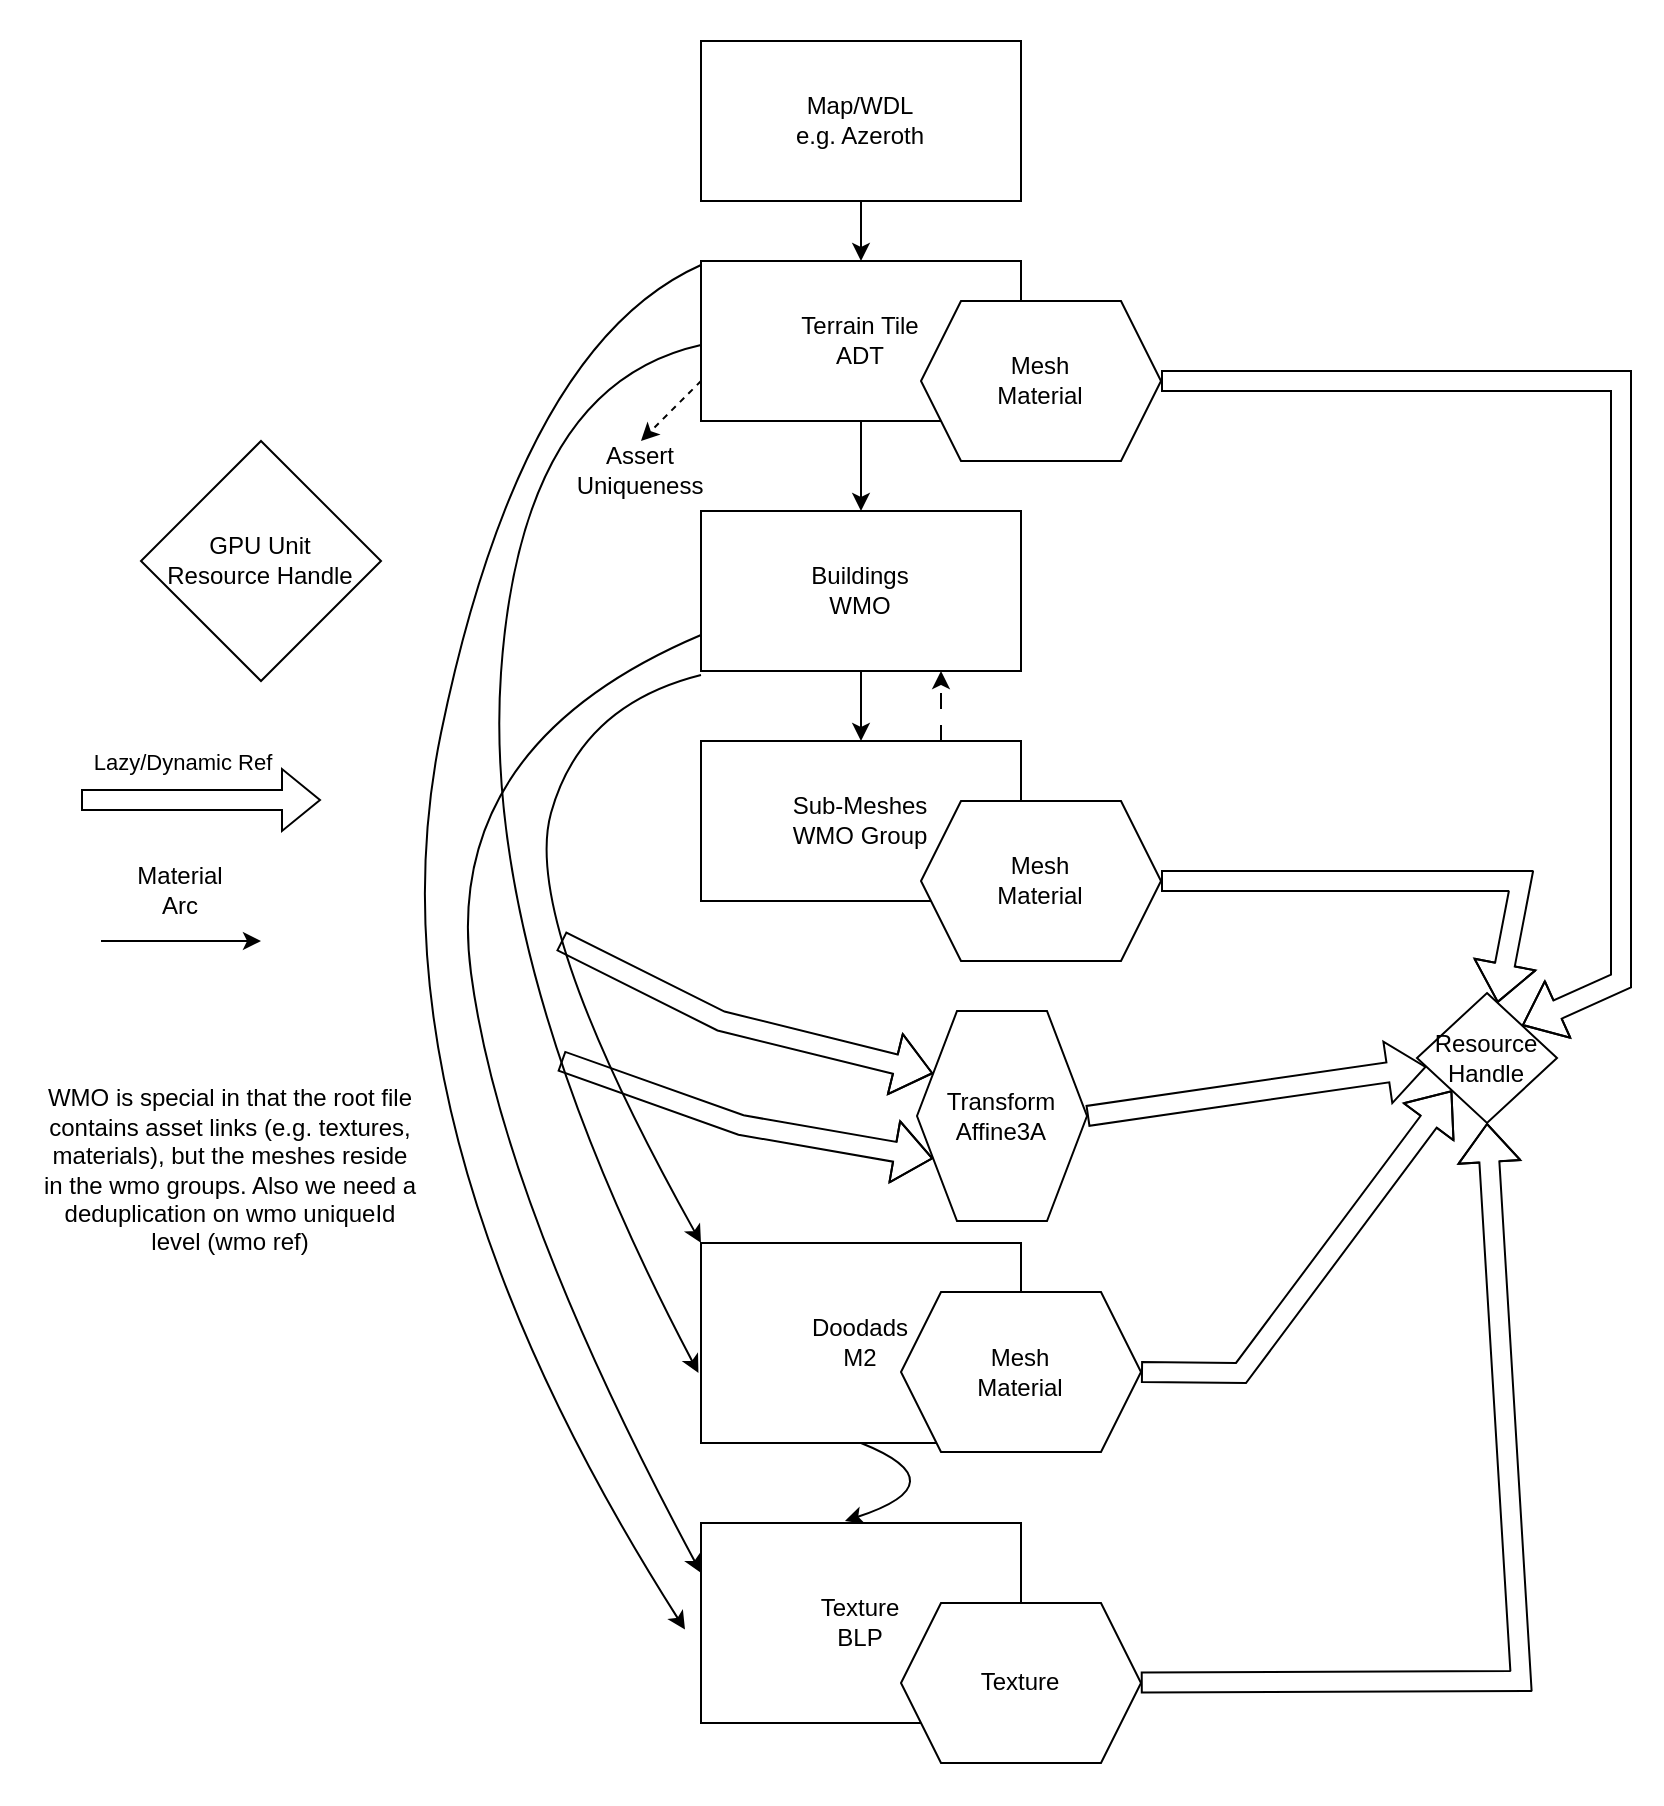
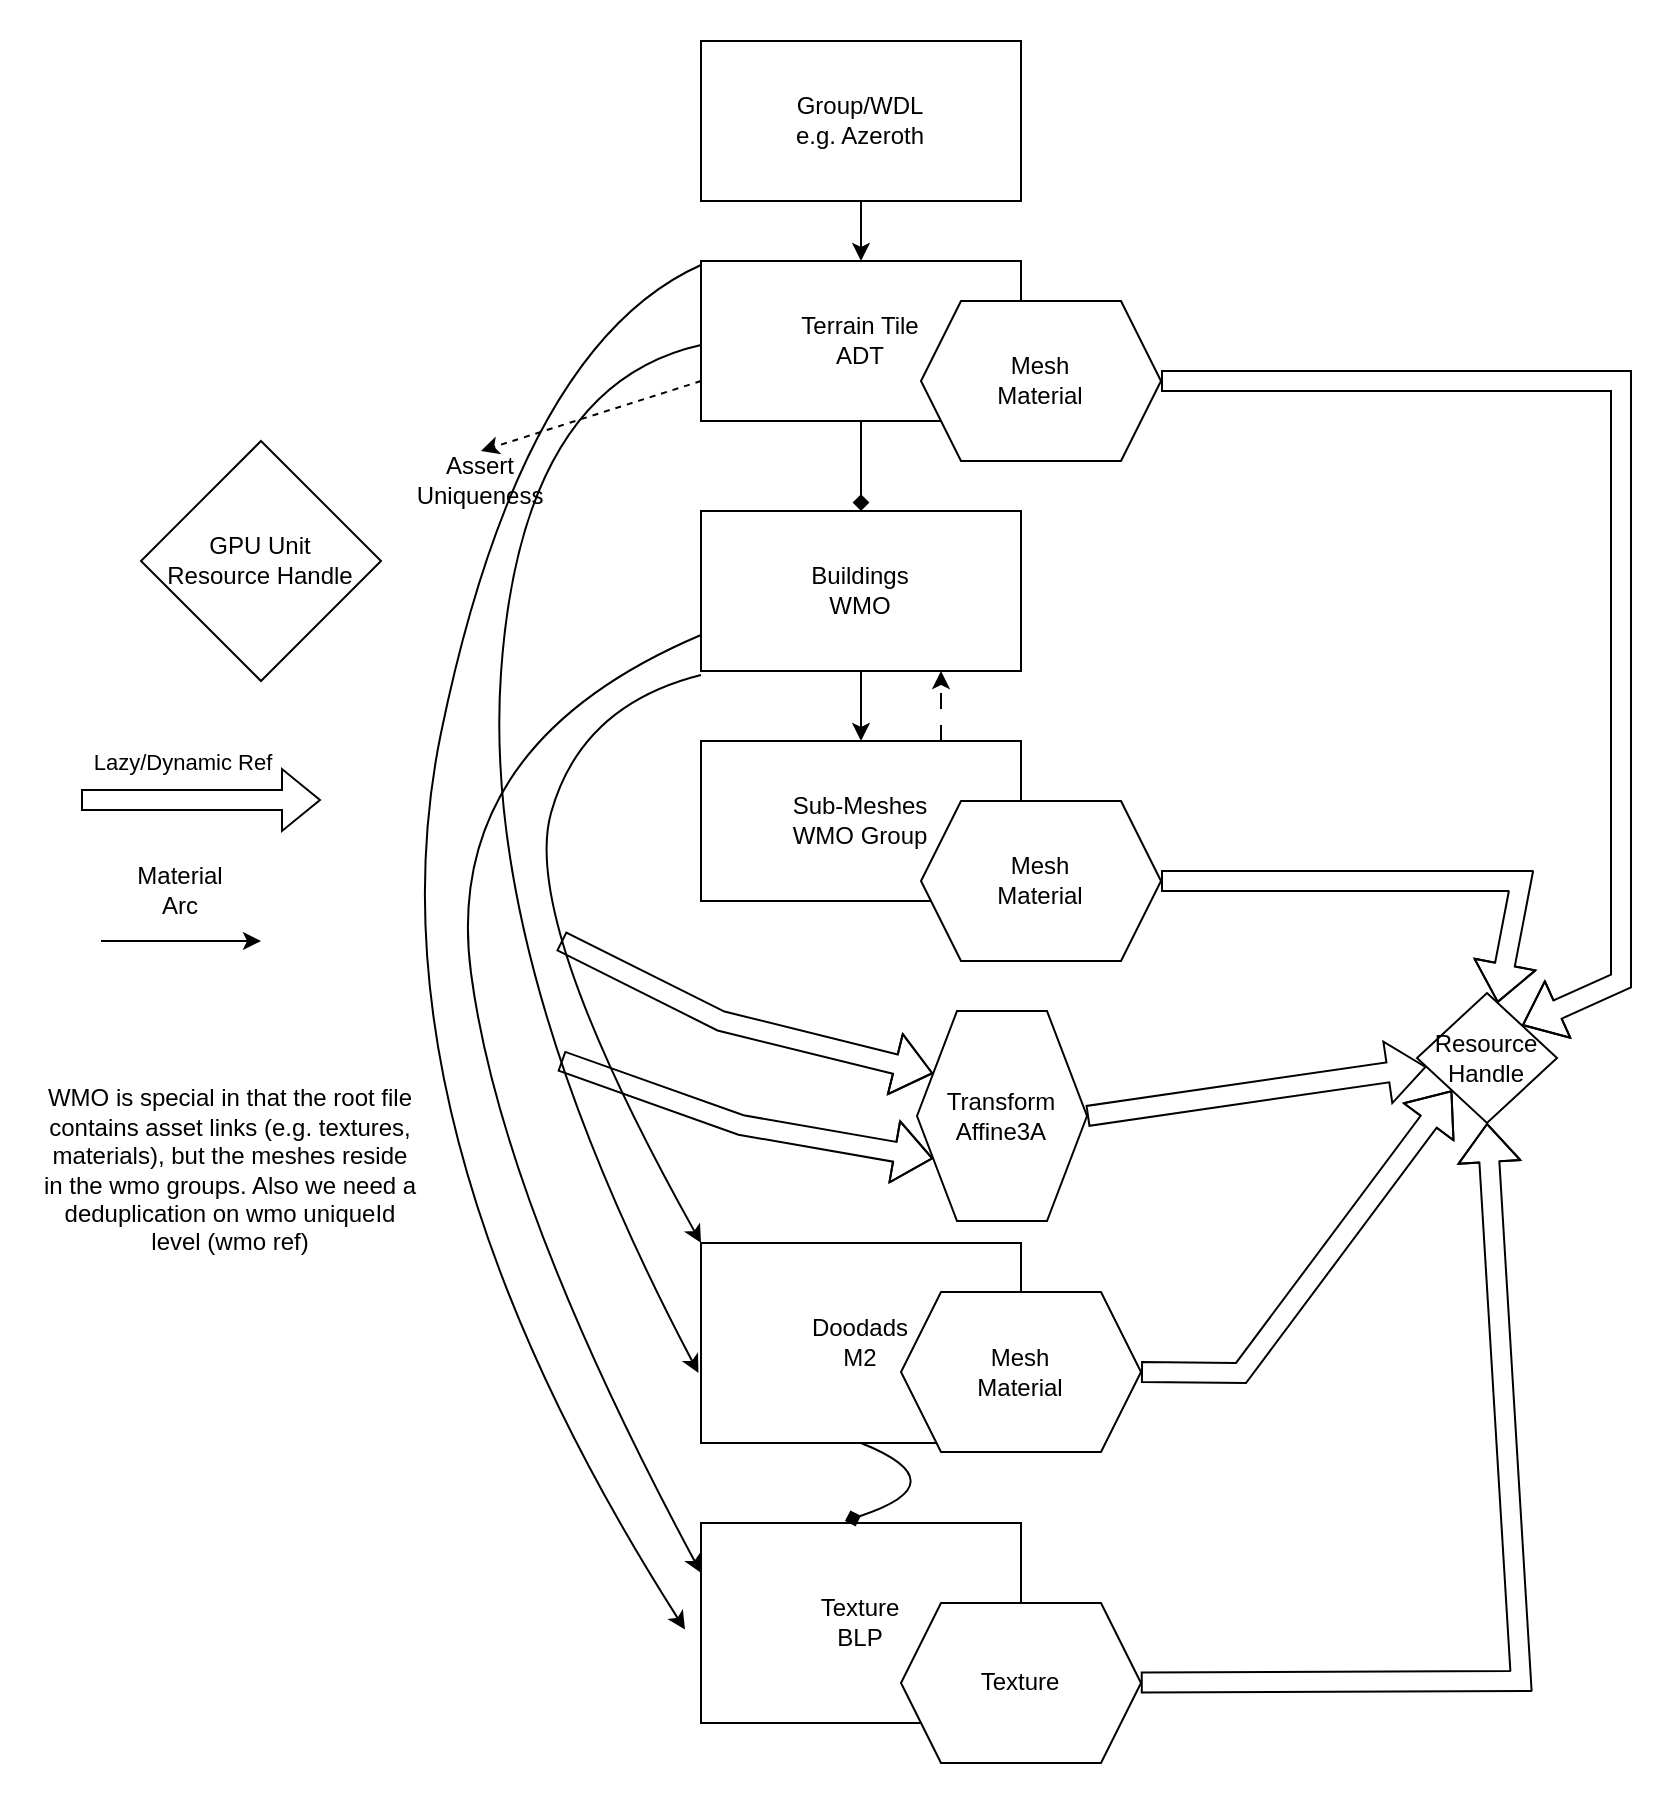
  <mxCell id="0" />
  <mxCell id="1" parent="0" />
- <mxCell id="2" value="&lt;div&gt;Map/WDL&lt;/div&gt;&lt;div&gt;e.g. Azeroth&lt;/div&gt;" style="rounded=0;whiteSpace=wrap;html=1;" parent="1" vertex="1"><mxGeometry x="350" y="20" width="160" height="80" as="geometry" /></mxCell>
+ <mxCell id="2" value="&lt;div&gt;Group/WDL&lt;/div&gt;&lt;div&gt;e.g. Azeroth&lt;/div&gt;" style="rounded=0;whiteSpace=wrap;html=1;" parent="1" vertex="1"><mxGeometry x="350" y="20" width="160" height="80" as="geometry" /></mxCell>
  <mxCell id="3" value="&lt;div&gt;Terrain Tile&lt;br&gt;&lt;/div&gt;&lt;div&gt;ADT&lt;/div&gt;" style="rounded=0;whiteSpace=wrap;html=1;" parent="1" vertex="1"><mxGeometry x="350" y="130" width="160" height="80" as="geometry" /></mxCell>
  <mxCell id="4" value="" style="endArrow=classic;html=1;rounded=0;exitX=0.5;exitY=1;exitDx=0;exitDy=0;entryX=0.5;entryY=0;entryDx=0;entryDy=0;" parent="1" source="2" target="3" edge="1"><mxGeometry width="50" height="50" relative="1" as="geometry"><mxPoint x="400" y="290" as="sourcePoint" /><mxPoint x="450" y="240" as="targetPoint" /></mxGeometry></mxCell>
  <mxCell id="5" value="Buildings&lt;br&gt;WMO" style="rounded=0;whiteSpace=wrap;html=1;" parent="1" vertex="1"><mxGeometry x="350" y="255" width="160" height="80" as="geometry" /></mxCell>
- <mxCell id="6" value="" style="endArrow=classic;html=1;rounded=0;exitX=0.5;exitY=1;exitDx=0;exitDy=0;entryX=0.5;entryY=0;entryDx=0;entryDy=0;" parent="1" source="3" target="5" edge="1"><mxGeometry width="50" height="50" relative="1" as="geometry"><mxPoint x="400" y="290" as="sourcePoint" /><mxPoint x="450" y="240" as="targetPoint" /></mxGeometry></mxCell>
+ <mxCell id="6" value="" style="endArrow=diamond;html=1;rounded=0;exitX=0.5;exitY=1;exitDx=0;exitDy=0;entryX=0.5;entryY=0;entryDx=0;entryDy=0;" parent="1" source="3" target="5" edge="1"><mxGeometry width="50" height="50" relative="1" as="geometry"><mxPoint x="400" y="290" as="sourcePoint" /><mxPoint x="450" y="240" as="targetPoint" /></mxGeometry></mxCell>
  <mxCell id="7" value="&lt;div&gt;Sub-Meshes&lt;/div&gt;&lt;div&gt;WMO Group&lt;/div&gt;" style="rounded=0;whiteSpace=wrap;html=1;" parent="1" vertex="1"><mxGeometry x="350" y="370" width="160" height="80" as="geometry" /></mxCell>
  <mxCell id="8" value="" style="endArrow=classic;html=1;rounded=0;exitX=0.5;exitY=1;exitDx=0;exitDy=0;entryX=0.5;entryY=0;entryDx=0;entryDy=0;" parent="1" source="5" target="7" edge="1"><mxGeometry width="50" height="50" relative="1" as="geometry"><mxPoint x="400" y="290" as="sourcePoint" /><mxPoint x="450" y="240" as="targetPoint" /></mxGeometry></mxCell>
  <mxCell id="9" value="&lt;div&gt;Doodads&lt;/div&gt;&lt;div&gt;M2&lt;br&gt;&lt;/div&gt;" style="rounded=0;whiteSpace=wrap;html=1;" parent="1" vertex="1"><mxGeometry x="350" y="621" width="160" height="100" as="geometry" /></mxCell>
  <mxCell id="10" value="" style="curved=1;endArrow=classic;html=1;rounded=0;exitX=0;exitY=0.5;exitDx=0;exitDy=0;entryX=-0.008;entryY=0.65;entryDx=0;entryDy=0;entryPerimeter=0;" parent="1" target="9" edge="1"><mxGeometry width="50" height="50" relative="1" as="geometry"><mxPoint x="350" y="172" as="sourcePoint" /><mxPoint x="150" y="492" as="targetPoint" /><Array as="points"><mxPoint x="260" y="192" /><mxPoint x="240" y="480" /></Array></mxGeometry></mxCell>
  <mxCell id="11" value="&lt;div&gt;Mesh&lt;/div&gt;&lt;div&gt;Material&lt;/div&gt;" style="shape=hexagon;perimeter=hexagonPerimeter2;whiteSpace=wrap;html=1;fixedSize=1;" parent="1" vertex="1"><mxGeometry x="460" y="400" width="120" height="80" as="geometry" /></mxCell>
  <mxCell id="12" value="" style="shape=flexArrow;endArrow=classic;html=1;rounded=0;exitX=1;exitY=0.5;exitDx=0;exitDy=0;entryX=0;entryY=1;entryDx=0;entryDy=0;" parent="1" source="36" target="25" edge="1"><mxGeometry width="50" height="50" relative="1" as="geometry"><mxPoint x="730" y="711" as="sourcePoint" /><mxPoint x="744.348" y="593.348" as="targetPoint" /><Array as="points"><mxPoint x="620" y="686" /></Array></mxGeometry></mxCell>
  <mxCell id="13" value="" style="curved=1;endArrow=classic;html=1;rounded=0;exitX=0;exitY=1;exitDx=0;exitDy=0;entryX=0;entryY=0;entryDx=0;entryDy=0;" parent="1" target="9" edge="1"><mxGeometry width="50" height="50" relative="1" as="geometry"><mxPoint x="350" y="337" as="sourcePoint" /><mxPoint x="450" y="332" as="targetPoint" /><Array as="points"><mxPoint x="290" y="352" /><mxPoint x="260" y="460" /></Array></mxGeometry></mxCell>
  <mxCell id="14" value="" style="shape=flexArrow;endArrow=classic;html=1;rounded=0;entryX=1;entryY=0;entryDx=0;entryDy=0;exitX=1;exitY=0.5;exitDx=0;exitDy=0;" parent="1" source="37" target="25" edge="1"><mxGeometry width="50" height="50" relative="1" as="geometry"><mxPoint x="710" y="210" as="sourcePoint" /><mxPoint x="450" y="330" as="targetPoint" /><Array as="points"><mxPoint x="810" y="190" /><mxPoint x="810" y="490" /></Array></mxGeometry></mxCell>
  <mxCell id="15" value="" style="curved=1;endArrow=classic;html=1;rounded=0;exitX=0;exitY=0.75;exitDx=0;exitDy=0;entryX=0.5;entryY=0;entryDx=0;entryDy=0;dashed=1;" parent="1" source="3" target="16" edge="1"><mxGeometry width="50" height="50" relative="1" as="geometry"><mxPoint x="350" y="165" as="sourcePoint" /><mxPoint x="348" y="284" as="targetPoint" /><Array as="points" /></mxGeometry></mxCell>
- <mxCell id="16" value="&lt;div&gt;Assert&lt;/div&gt;&lt;div&gt;Uniqueness&lt;br&gt;&lt;/div&gt;" style="text;html=1;strokeColor=none;fillColor=none;align=center;verticalAlign=middle;whiteSpace=wrap;rounded=0;" parent="1" vertex="1"><mxGeometry x="290" y="220" width="60" height="30" as="geometry" /></mxCell>
+ <mxCell id="16" value="&lt;div&gt;Assert&lt;/div&gt;&lt;div&gt;Uniqueness&lt;br&gt;&lt;/div&gt;" style="text;html=1;strokeColor=none;fillColor=none;align=center;verticalAlign=middle;whiteSpace=wrap;rounded=0;" parent="1" vertex="1"><mxGeometry x="210" y="225" width="60" height="30" as="geometry" /></mxCell>
  <mxCell id="17" value="&lt;div&gt;Texture&lt;/div&gt;&lt;div&gt;BLP&lt;/div&gt;" style="rounded=0;whiteSpace=wrap;html=1;" parent="1" vertex="1"><mxGeometry x="350" y="761" width="160" height="100" as="geometry" /></mxCell>
- <mxCell id="18" value="" style="curved=1;endArrow=classic;html=1;rounded=0;exitX=0.5;exitY=1;exitDx=0;exitDy=0;entryX=0.45;entryY=-0.01;entryDx=0;entryDy=0;entryPerimeter=0;" parent="1" source="9" target="17" edge="1"><mxGeometry width="50" height="50" relative="1" as="geometry"><mxPoint x="230" y="771" as="sourcePoint" /><mxPoint x="280" y="721" as="targetPoint" /><Array as="points"><mxPoint x="480" y="741" /></Array></mxGeometry></mxCell>
+ <mxCell id="18" value="" style="curved=1;endArrow=diamond;html=1;rounded=0;exitX=0.5;exitY=1;exitDx=0;exitDy=0;entryX=0.45;entryY=-0.01;entryDx=0;entryDy=0;entryPerimeter=0;" parent="1" source="9" target="17" edge="1"><mxGeometry width="50" height="50" relative="1" as="geometry"><mxPoint x="230" y="771" as="sourcePoint" /><mxPoint x="280" y="721" as="targetPoint" /><Array as="points"><mxPoint x="480" y="741" /></Array></mxGeometry></mxCell>
  <mxCell id="19" value="" style="endArrow=classic;html=1;rounded=0;dashed=1;dashPattern=8 8;exitX=0.75;exitY=0;exitDx=0;exitDy=0;entryX=0.75;entryY=1;entryDx=0;entryDy=0;" parent="1" source="7" target="5" edge="1"><mxGeometry width="50" height="50" relative="1" as="geometry"><mxPoint x="450" y="470" as="sourcePoint" /><mxPoint x="500" y="420" as="targetPoint" /></mxGeometry></mxCell>
  <mxCell id="20" value="" style="curved=1;endArrow=classic;html=1;rounded=0;exitX=0;exitY=0.75;exitDx=0;exitDy=0;entryX=0;entryY=0.25;entryDx=0;entryDy=0;" parent="1" target="17" edge="1"><mxGeometry width="50" height="50" relative="1" as="geometry"><mxPoint x="350" y="317" as="sourcePoint" /><mxPoint x="220" y="452" as="targetPoint" /><Array as="points"><mxPoint x="220" y="372" /><mxPoint x="250" y="600" /></Array></mxGeometry></mxCell>
  <mxCell id="21" value="" style="curved=1;endArrow=classic;html=1;rounded=0;exitX=0;exitY=0;exitDx=0;exitDy=0;entryX=-0.05;entryY=0.533;entryDx=0;entryDy=0;entryPerimeter=0;" parent="1" target="17" edge="1"><mxGeometry width="50" height="50" relative="1" as="geometry"><mxPoint x="350" y="132" as="sourcePoint" /><mxPoint x="160" y="452" as="targetPoint" /><Array as="points"><mxPoint x="260" y="172" /><mxPoint x="180" y="560" /></Array></mxGeometry></mxCell>
  <mxCell id="22" value="WMO is special in that the root file contains asset links (e.g. textures, materials), but the meshes reside in the wmo groups. Also we need a deduplication on wmo uniqueId level (wmo ref)" style="text;html=1;strokeColor=none;fillColor=none;align=center;verticalAlign=middle;whiteSpace=wrap;rounded=0;" parent="1" vertex="1"><mxGeometry x="20" y="530" width="190" height="110" as="geometry" /></mxCell>
  <mxCell id="23" value="Texture" style="shape=hexagon;perimeter=hexagonPerimeter2;whiteSpace=wrap;html=1;fixedSize=1;" parent="1" vertex="1"><mxGeometry x="450" y="801" width="120" height="80" as="geometry" /></mxCell>
  <mxCell id="24" value="&lt;div&gt;GPU Unit&lt;/div&gt;&lt;div&gt;Resource Handle&lt;br&gt;&lt;/div&gt;" style="rhombus;whiteSpace=wrap;html=1;" parent="1" vertex="1"><mxGeometry x="70" y="220" width="120" height="120" as="geometry" /></mxCell>
  <mxCell id="25" value="&lt;div&gt;Resource&lt;/div&gt;&lt;div&gt;Handle&lt;br&gt;&lt;/div&gt;" style="rhombus;whiteSpace=wrap;html=1;" parent="1" vertex="1"><mxGeometry x="708" y="496" width="70" height="65" as="geometry" /></mxCell>
  <mxCell id="26" value="" style="shape=flexArrow;endArrow=classic;html=1;rounded=0;" parent="1" source="11" target="25" edge="1"><mxGeometry width="50" height="50" relative="1" as="geometry"><mxPoint x="713" y="320" as="sourcePoint" /><mxPoint x="533" y="360" as="targetPoint" /><Array as="points"><mxPoint x="760" y="440" /></Array></mxGeometry></mxCell>
  <mxCell id="27" value="" style="shape=flexArrow;endArrow=classic;html=1;rounded=0;entryX=0.5;entryY=1;entryDx=0;entryDy=0;" parent="1" source="23" target="25" edge="1"><mxGeometry width="50" height="50" relative="1" as="geometry"><mxPoint x="713" y="791" as="sourcePoint" /><mxPoint x="773" y="622" as="targetPoint" /><Array as="points"><mxPoint x="760" y="840" /></Array></mxGeometry></mxCell>
  <mxCell id="28" value="" style="shape=flexArrow;endArrow=classic;html=1;rounded=0;entryX=0;entryY=0.25;entryDx=0;entryDy=0;" parent="1" target="29" edge="1"><mxGeometry width="50" height="50" relative="1" as="geometry"><mxPoint x="280" y="470" as="sourcePoint" /><mxPoint x="457" y="501" as="targetPoint" /><Array as="points"><mxPoint x="360" y="510" /></Array></mxGeometry></mxCell>
  <mxCell id="29" value="&lt;div&gt;Transform&lt;/div&gt;&lt;div&gt;Affine3A&lt;br&gt;&lt;/div&gt;" style="shape=hexagon;perimeter=hexagonPerimeter2;whiteSpace=wrap;html=1;fixedSize=1;" parent="1" vertex="1"><mxGeometry x="458" y="505" width="85" height="105" as="geometry" /></mxCell>
  <mxCell id="30" value="" style="shape=flexArrow;endArrow=classic;html=1;rounded=0;exitX=1;exitY=0.5;exitDx=0;exitDy=0;" parent="1" source="29" target="25" edge="1"><mxGeometry width="50" height="50" relative="1" as="geometry"><mxPoint x="450" y="410" as="sourcePoint" /><mxPoint x="500" y="360" as="targetPoint" /></mxGeometry></mxCell>
  <mxCell id="31" value="" style="shape=flexArrow;endArrow=classic;html=1;rounded=0;entryX=0;entryY=0.75;entryDx=0;entryDy=0;" parent="1" target="29" edge="1"><mxGeometry width="50" height="50" relative="1" as="geometry"><mxPoint x="280" y="530" as="sourcePoint" /><mxPoint x="500" y="360" as="targetPoint" /><Array as="points"><mxPoint x="370" y="562" /></Array></mxGeometry></mxCell>
  <mxCell id="32" value="" style="shape=flexArrow;endArrow=classic;html=1;rounded=0;" parent="1" edge="1"><mxGeometry width="50" height="50" relative="1" as="geometry"><mxPoint x="40" y="399.5" as="sourcePoint" /><mxPoint x="160" y="399.5" as="targetPoint" /></mxGeometry></mxCell>
  <mxCell id="33" value="Lazy/Dynamic Ref" style="edgeLabel;html=1;align=center;verticalAlign=middle;resizable=0;points=[];" parent="32" vertex="1" connectable="0"><mxGeometry x="-0.3" y="4" relative="1" as="geometry"><mxPoint x="8" y="-15" as="offset" /></mxGeometry></mxCell>
  <mxCell id="34" value="&lt;div&gt;Material&lt;/div&gt;&lt;div&gt;Arc&lt;br&gt;&lt;/div&gt;" style="text;html=1;strokeColor=none;fillColor=none;align=center;verticalAlign=middle;whiteSpace=wrap;rounded=0;" parent="1" vertex="1"><mxGeometry x="60" y="430" width="60" height="30" as="geometry" /></mxCell>
  <mxCell id="35" value="" style="endArrow=classic;html=1;rounded=0;" parent="1" edge="1"><mxGeometry width="50" height="50" relative="1" as="geometry"><mxPoint x="50" y="470" as="sourcePoint" /><mxPoint x="130" y="470" as="targetPoint" /></mxGeometry></mxCell>
  <mxCell id="36" value="&lt;div&gt;Mesh&lt;/div&gt;&lt;div&gt;Material&lt;/div&gt;" style="shape=hexagon;perimeter=hexagonPerimeter2;whiteSpace=wrap;html=1;fixedSize=1;" vertex="1" parent="1"><mxGeometry x="450" y="645.5" width="120" height="80" as="geometry" /></mxCell>
  <mxCell id="37" value="&lt;div&gt;Mesh&lt;/div&gt;&lt;div&gt;Material&lt;/div&gt;" style="shape=hexagon;perimeter=hexagonPerimeter2;whiteSpace=wrap;html=1;fixedSize=1;" vertex="1" parent="1"><mxGeometry x="460" y="150" width="120" height="80" as="geometry" /></mxCell>
